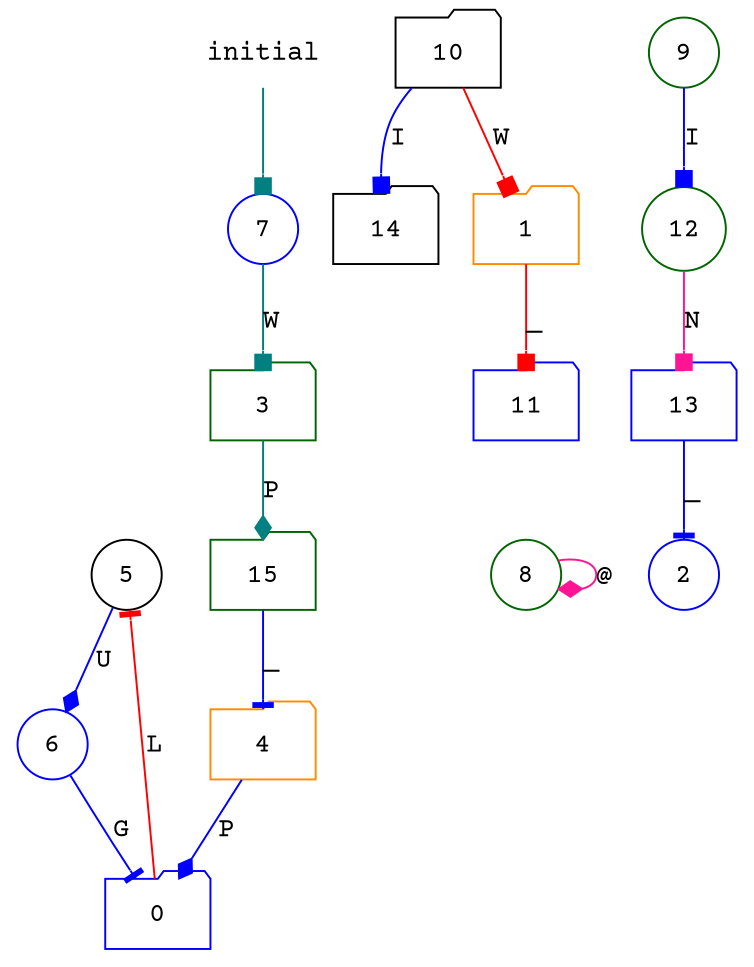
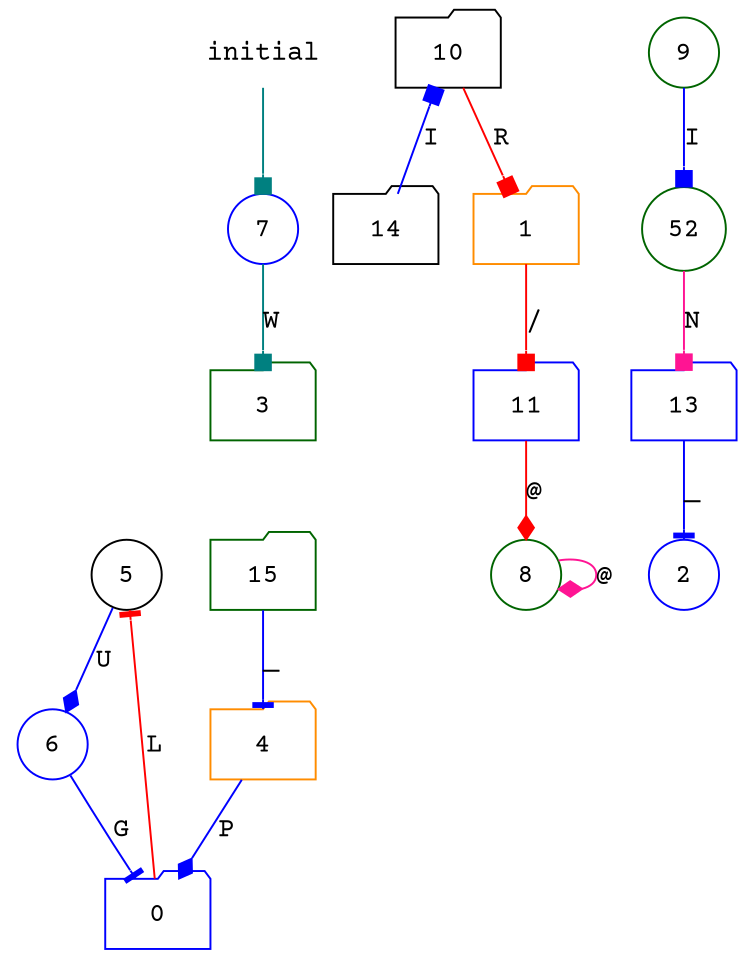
  digraph {
    fontname="Courier Prime"
    rankdir=TB
    node [color=blue fontname="Courier Prime" shape=folder]
    edge [arrowhead=box color=blue fontname="Courier Prime"]
    5 [color=black shape=circle]
    0
    6 [shape=circle]
    1 [color=darkorange]
    11
    8 [color=darkgreen shape=circle]
    2 [shape=circle]
    14 [color=black]
    10 [color=black]
    3 [color=darkgreen]
    15 [color=darkgreen]
    4 [color=darkorange]
    9 [color=darkgreen shape=circle]
-   12 [color=darkgreen shape=circle]
+   12 [color=darkgreen shape=circle label=52]
    13
    7 [shape=circle]
    initial [color=darkgreen shape=plaintext]
    5 -> 6 [arrowhead=diamond label=U]
    0 -> 5 [arrowhead=tee color=red label=L]
    6 -> 0 [arrowhead=tee label=G]
-   1 -> 11 [color=red label=_]
+   1 -> 11 [color=red label="/"]
+   11 -> 8 [arrowhead=diamond color=red label="@"]
    8 -> 8 [arrowhead=diamond color=deeppink label="@"]
-   10 -> 14 [label=I]
-   10 -> 1 [color=red label=W]
-   3 -> 15 [arrowhead=diamond color=teal label=P]
+   14 -> 10 [label=I]
+   10 -> 1 [color=red label=R]
    15 -> 4 [arrowhead=tee label=_]
    4 -> 0 [arrowhead=diamond label=P]
    9 -> 12 [label=I]
    12 -> 13 [color=deeppink label=N]
    13 -> 2 [arrowhead=tee label=_]
    7 -> 3 [color=teal label=W]
    initial -> 7 [color=teal]
  }
